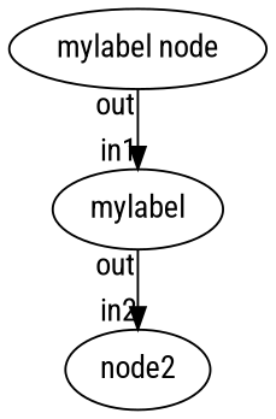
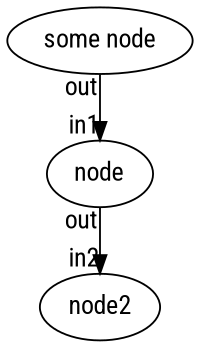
  digraph {
    fontname="Roboto Condensed"
    node [fontname="Roboto Condensed"]
    edge [fontname="Roboto Condensed" taillabel=out]
-   n1 [label="mylabel node"]
-   n2 [label=mylabel]
+   n1 [label="some node"]
+   n2 [label="node"]
    n3 [label=node2]
    n1 -> n2 [headlabel=in1]
    n2 -> n3 [headlabel=in2]
  }
